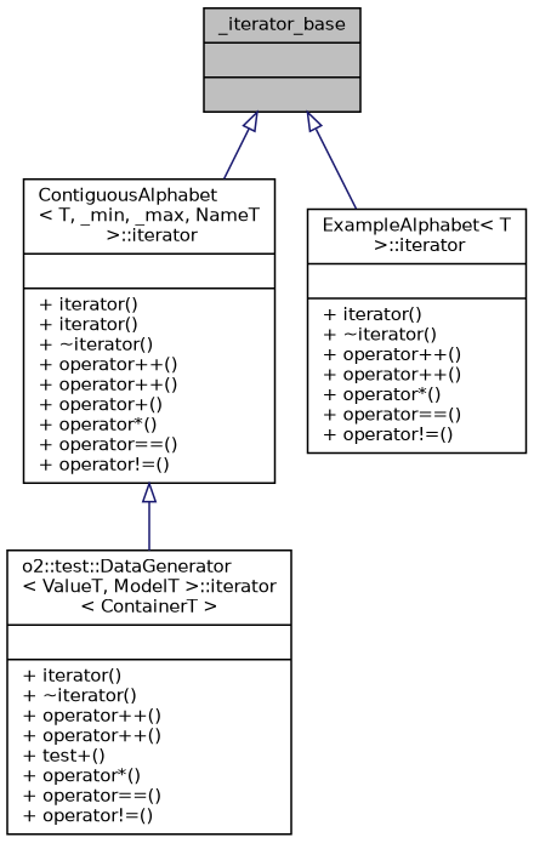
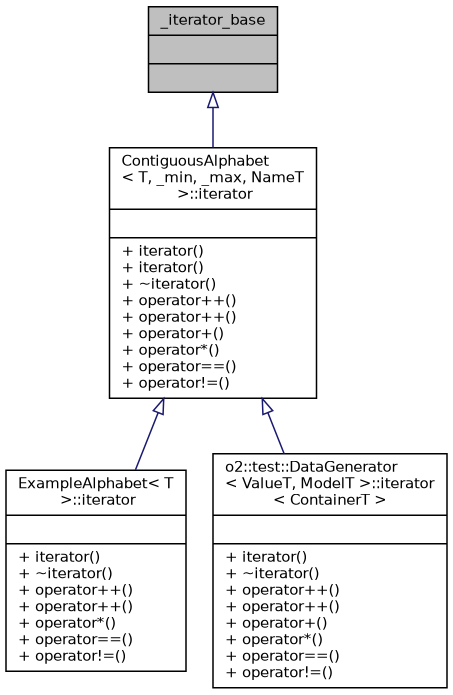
  digraph {
    node [color=black fontname=Helvetica fontsize=10 shape=record]
    edge [arrowtail=onormal color=midnightblue dir=back fontname=Helvetica fontsize=10 labelfontname=Helvetica labelfontsize=10 style=solid]
    n1 [fillcolor=grey75 fontcolor=black height=0.2 label="{_iterator_base\n||}" style=filled width=0.4]
    n2 [height=0.2 label="{ContiguousAlphabet\l\< T, _min, _max, NameT\l \>::iterator\n||+ iterator()\l+ iterator()\l+ ~iterator()\l+ operator++()\l+ operator++()\l+ operator+()\l+ operator*()\l+ operator==()\l+ operator!=()\l}" width=0.4]
    n3 [height=0.2 label="{ExampleAlphabet\< T\l \>::iterator\n||+ iterator()\l+ ~iterator()\l+ operator++()\l+ operator++()\l+ operator*()\l+ operator==()\l+ operator!=()\l}" width=0.4]
-   n4 [height=0.2 label="{o2::test::DataGenerator\l\< ValueT, ModelT \>::iterator\l\< ContainerT \>\n||+ iterator()\l+ ~iterator()\l+ operator++()\l+ operator++()\l+ test+()\l+ operator*()\l+ operator==()\l+ operator!=()\l}" width=0.4]
+   n4 [height=0.2 label="{o2::test::DataGenerator\l\< ValueT, ModelT \>::iterator\l\< ContainerT \>\n||+ iterator()\l+ ~iterator()\l+ operator++()\l+ operator++()\l+ operator+()\l+ operator*()\l+ operator==()\l+ operator!=()\l}" width=0.4]
    n1 -> n2
-   n1 -> n3
+   n2 -> n3
    n2 -> n4
  }
